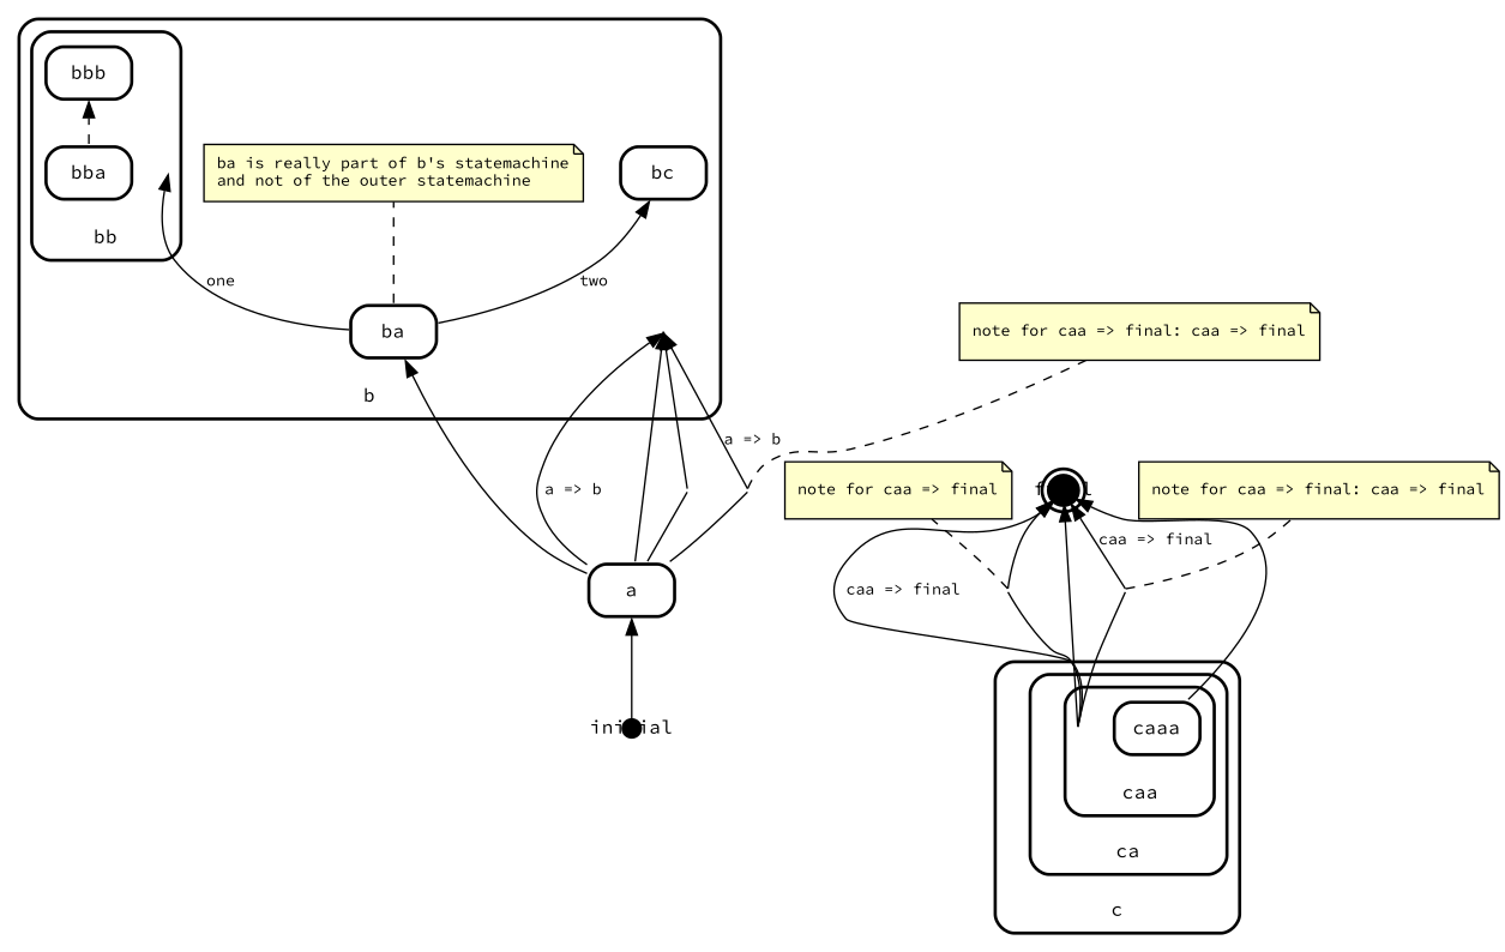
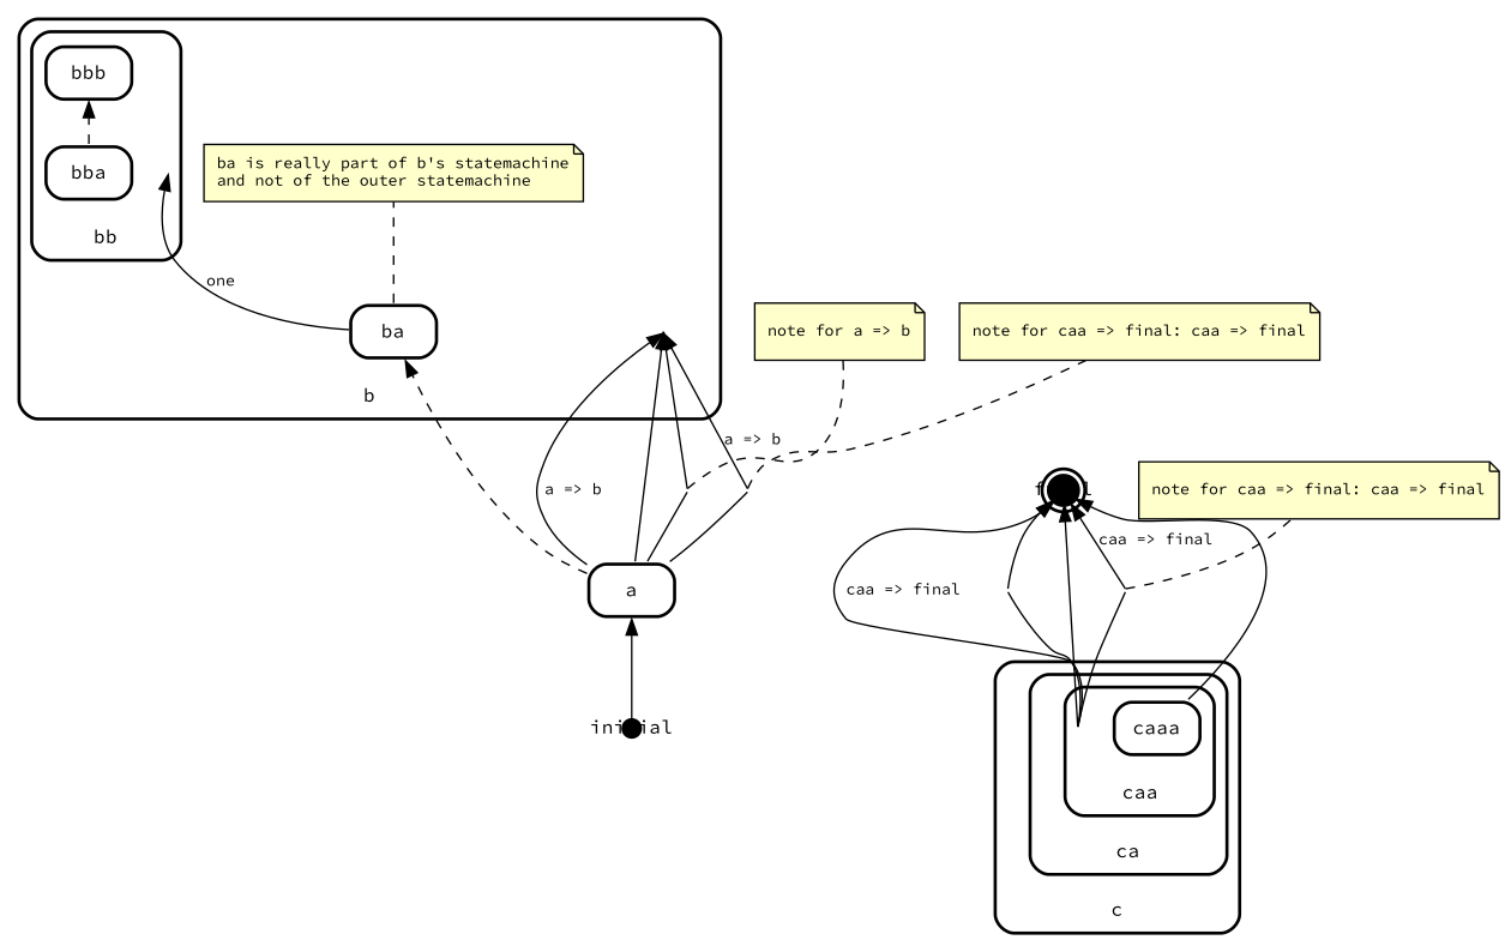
  digraph {
    compound=true
    fontname="Source Code Pro"
    fontsize=12
    nodesep=0.3
    ordering=out
    penwidth=2.0
    rankdir=BT
    ranksep=0.1
    splines=true
    node [fillcolor="#FFFFFF01" fontname="Source Code Pro" fontsize=12 margin=0 penwidth=2.0 shape=point style=filled]
    edge [fontname="Source Code Pro" fontsize=10]
    bb [fixedsize=true height=0 style=invis width=0]
    n2 [label=<        <table align="center" cellborder="0" border="2" style="rounded" width="48">         <tr><td width="48" cellpadding="7">bba</td></tr>       </table>     > shape=plaintext]
    n3 [label=<        <table align="center" cellborder="0" border="2" style="rounded" width="48">         <tr><td width="48" cellpadding="7">bbb</td></tr>       </table>     > shape=plaintext]
    b [fixedsize=true height=0 style=invis width=0]
    n5 [label=<        <table align="center" cellborder="0" border="2" style="rounded" width="48">         <tr><td width="48" cellpadding="7">ba</td></tr>       </table>     > shape=plaintext]
    n6 [color=black fillcolor="#ffffcc" fontcolor=black fontsize=10 label="ba is really part of b's statemachine\land not of the outer statemachine\l" penwidth=1.0 shape=note margin=""]
-   n7 [label=<        <table align="center" cellborder="0" border="2" style="rounded" width="48">         <tr><td width="48" cellpadding="7">bc</td></tr>       </table>     > shape=plaintext]
    caa [fixedsize=true height=0 style=invis width=0]
    n9 [label=<        <table align="center" cellborder="0" border="2" style="rounded" width="48">         <tr><td width="48" cellpadding="7">caaa</td></tr>       </table>     > shape=plaintext]
    ca [fixedsize=true height=0 style=invis width=0]
    c [fixedsize=true height=0 style=invis width=0]
    final [fillcolor=black fixedsize=true height=0.15 peripheries=2 shape=circle margin=""]
    i_note_tr_caa_final_9 [fixedsize=true height=0 style=invis width=0]
    i_note_tr_caa_final_11 [fixedsize=true height=0 style=invis width=0]
    initial [fillcolor=black fixedsize=true height=0.15 shape=circle margin=""]
    n16 [label=<        <table align="center" cellborder="0" border="2" style="rounded" width="48">         <tr><td width="48" cellpadding="7">a</td></tr>       </table>     > shape=plaintext]
    i_note_tr_a_b_5 [fixedsize=true height=0 style=invis width=0]
    i_note_tr_a_b_7 [fixedsize=true height=0 style=invis width=0]
+   n19 [color=black fillcolor="#ffffcc" fontcolor=black fontsize=10 label="note for a => b\l" penwidth=1.0 shape=note margin=""]
    n20 [color=black fillcolor="#ffffcc" fontcolor=black fontsize=10 label="note for caa => final: caa => final\l" penwidth=1.0 shape=note margin=""]
-   n21 [color=black fillcolor="#ffffcc" fontcolor=black fontsize=10 label="note for caa => final\l" penwidth=1.0 shape=note margin=""]
    n22 [color=black fillcolor="#ffffcc" fontcolor=black fontsize=10 label="note for caa => final: caa => final\l" penwidth=1.0 shape=note margin=""]
    subgraph cluster_1 {
      label=<       <table cellborder="0" border="0">         <tr><td>b</td></tr>       </table>       >
      style=rounded
      b
      n5
      n6
-     n7
      subgraph cluster_2 {
        label=<       <table cellborder="0" border="0">         <tr><td>bb</td></tr>       </table>       >
        style=rounded
        bb
        n2
        n3
      }
    }
    subgraph cluster_3 {
      label=<       <table cellborder="0" border="0">         <tr><td>c</td></tr>       </table>       >
      style=rounded
      c
      subgraph cluster_4 {
        label=<       <table cellborder="0" border="0">         <tr><td>ca</td></tr>       </table>       >
        style=rounded
        ca
        subgraph cluster_5 {
          label=<       <table cellborder="0" border="0">         <tr><td>caa</td></tr>       </table>       >
          style=rounded
          caa
          n9
        }
      }
    }
    n2 -> n3 [label=" " style=dashed]
    n5 -> bb [label="one   \l"]
    n5 -> n6 [arrowhead=none arrowtail=none style=dashed]
-   n5 -> n7 [label="two   \l"]
    caa -> final [label=" "]
    caa -> final [label="caa => final   \l"]
    caa -> i_note_tr_caa_final_9 [arrowhead=none]
    caa -> i_note_tr_caa_final_11 [arrowhead=none]
    n9 -> final [label=" "]
    i_note_tr_caa_final_9 -> final [label=" "]
-   i_note_tr_caa_final_9 -> n21 [arrowhead=none arrowtail=none style=dashed weight=0]
    i_note_tr_caa_final_11 -> final [label="caa => final   \l"]
    i_note_tr_caa_final_11 -> n22 [arrowhead=none arrowtail=none style=dashed weight=0]
    initial -> n16 [label=" "]
    n16 -> b [label=" "]
    n16 -> b [label="a => b   \l"]
-   n16 -> n5 [label=" "]
+   n16 -> n5 [label=" " style=dashed]
    n16 -> i_note_tr_a_b_5 [arrowhead=none]
    n16 -> i_note_tr_a_b_7 [arrowhead=none]
    i_note_tr_a_b_5 -> b [label=" "]
+   i_note_tr_a_b_5 -> n19 [arrowhead=none arrowtail=none style=dashed weight=0]
    i_note_tr_a_b_7 -> b [label="a => b   \l"]
    i_note_tr_a_b_7 -> n20 [arrowhead=none arrowtail=none style=dashed weight=0]
  }
